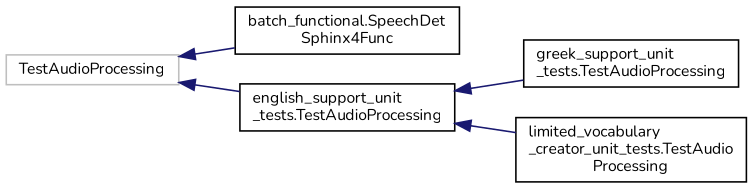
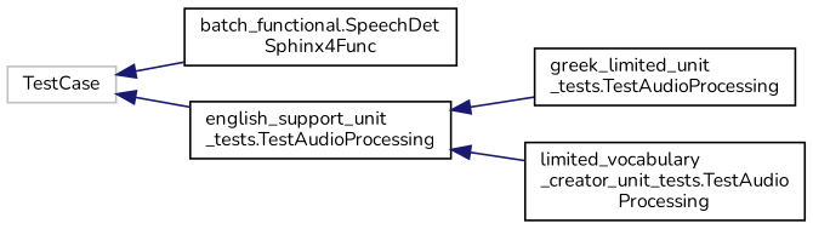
  digraph {
    fontname=Nunito
    rankdir=LR
    node [color=black fillcolor=white fontname=Nunito fontsize=10 shape=record style=filled]
    edge [color=midnightblue dir=back fontname=Nunito fontsize=10 labelfontname=Helvetica labelfontsize=10 style=solid]
-   n1 [color=grey75 height=0.2 label=TestAudioProcessing width=0.4]
+   n1 [color=grey75 height=0.2 label=TestCase width=0.4]
    n2 [height=0.2 label="batch_functional.SpeechDet\lSphinx4Func" width=0.4]
    n3 [height=0.2 label="english_support_unit\l_tests.TestAudioProcessing" width=0.4]
-   n4 [height=0.2 label="greek_support_unit\l_tests.TestAudioProcessing" width=0.4]
+   n4 [height=0.2 label="greek_limited_unit\l_tests.TestAudioProcessing" width=0.4]
    n5 [height=0.2 label="limited_vocabulary\l_creator_unit_tests.TestAudio\lProcessing" width=0.4]
    n1 -> n2
    n1 -> n3
    n3 -> n4
    n3 -> n5
  }
